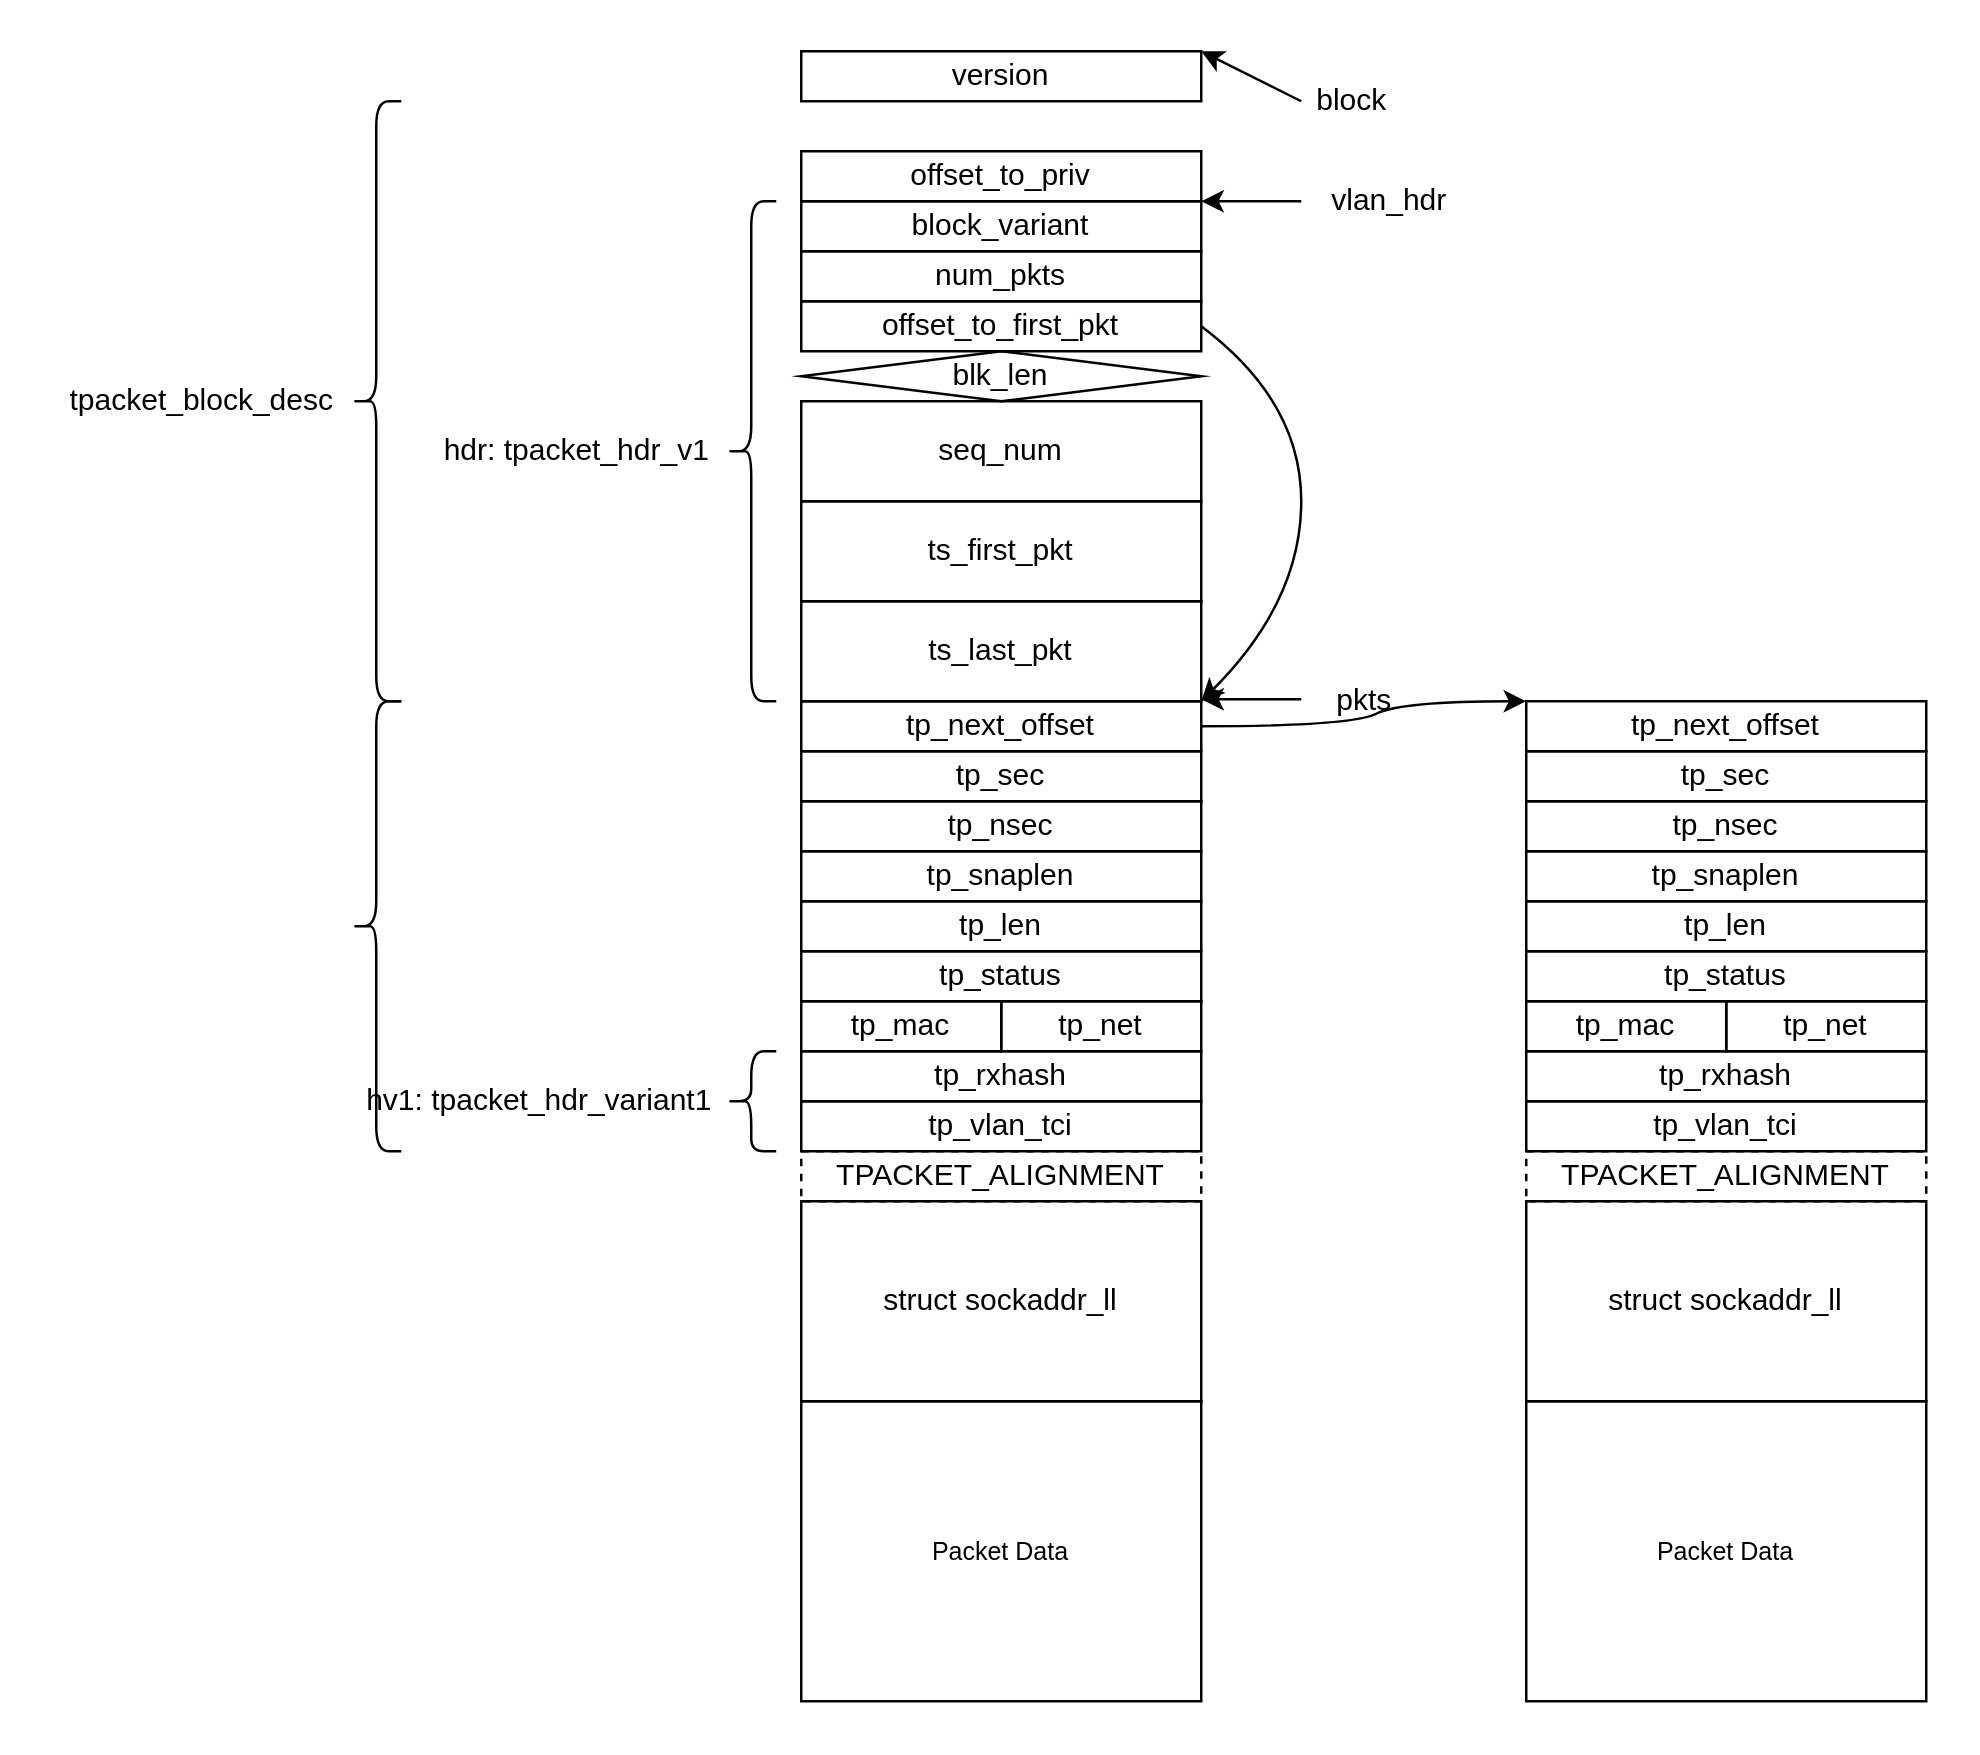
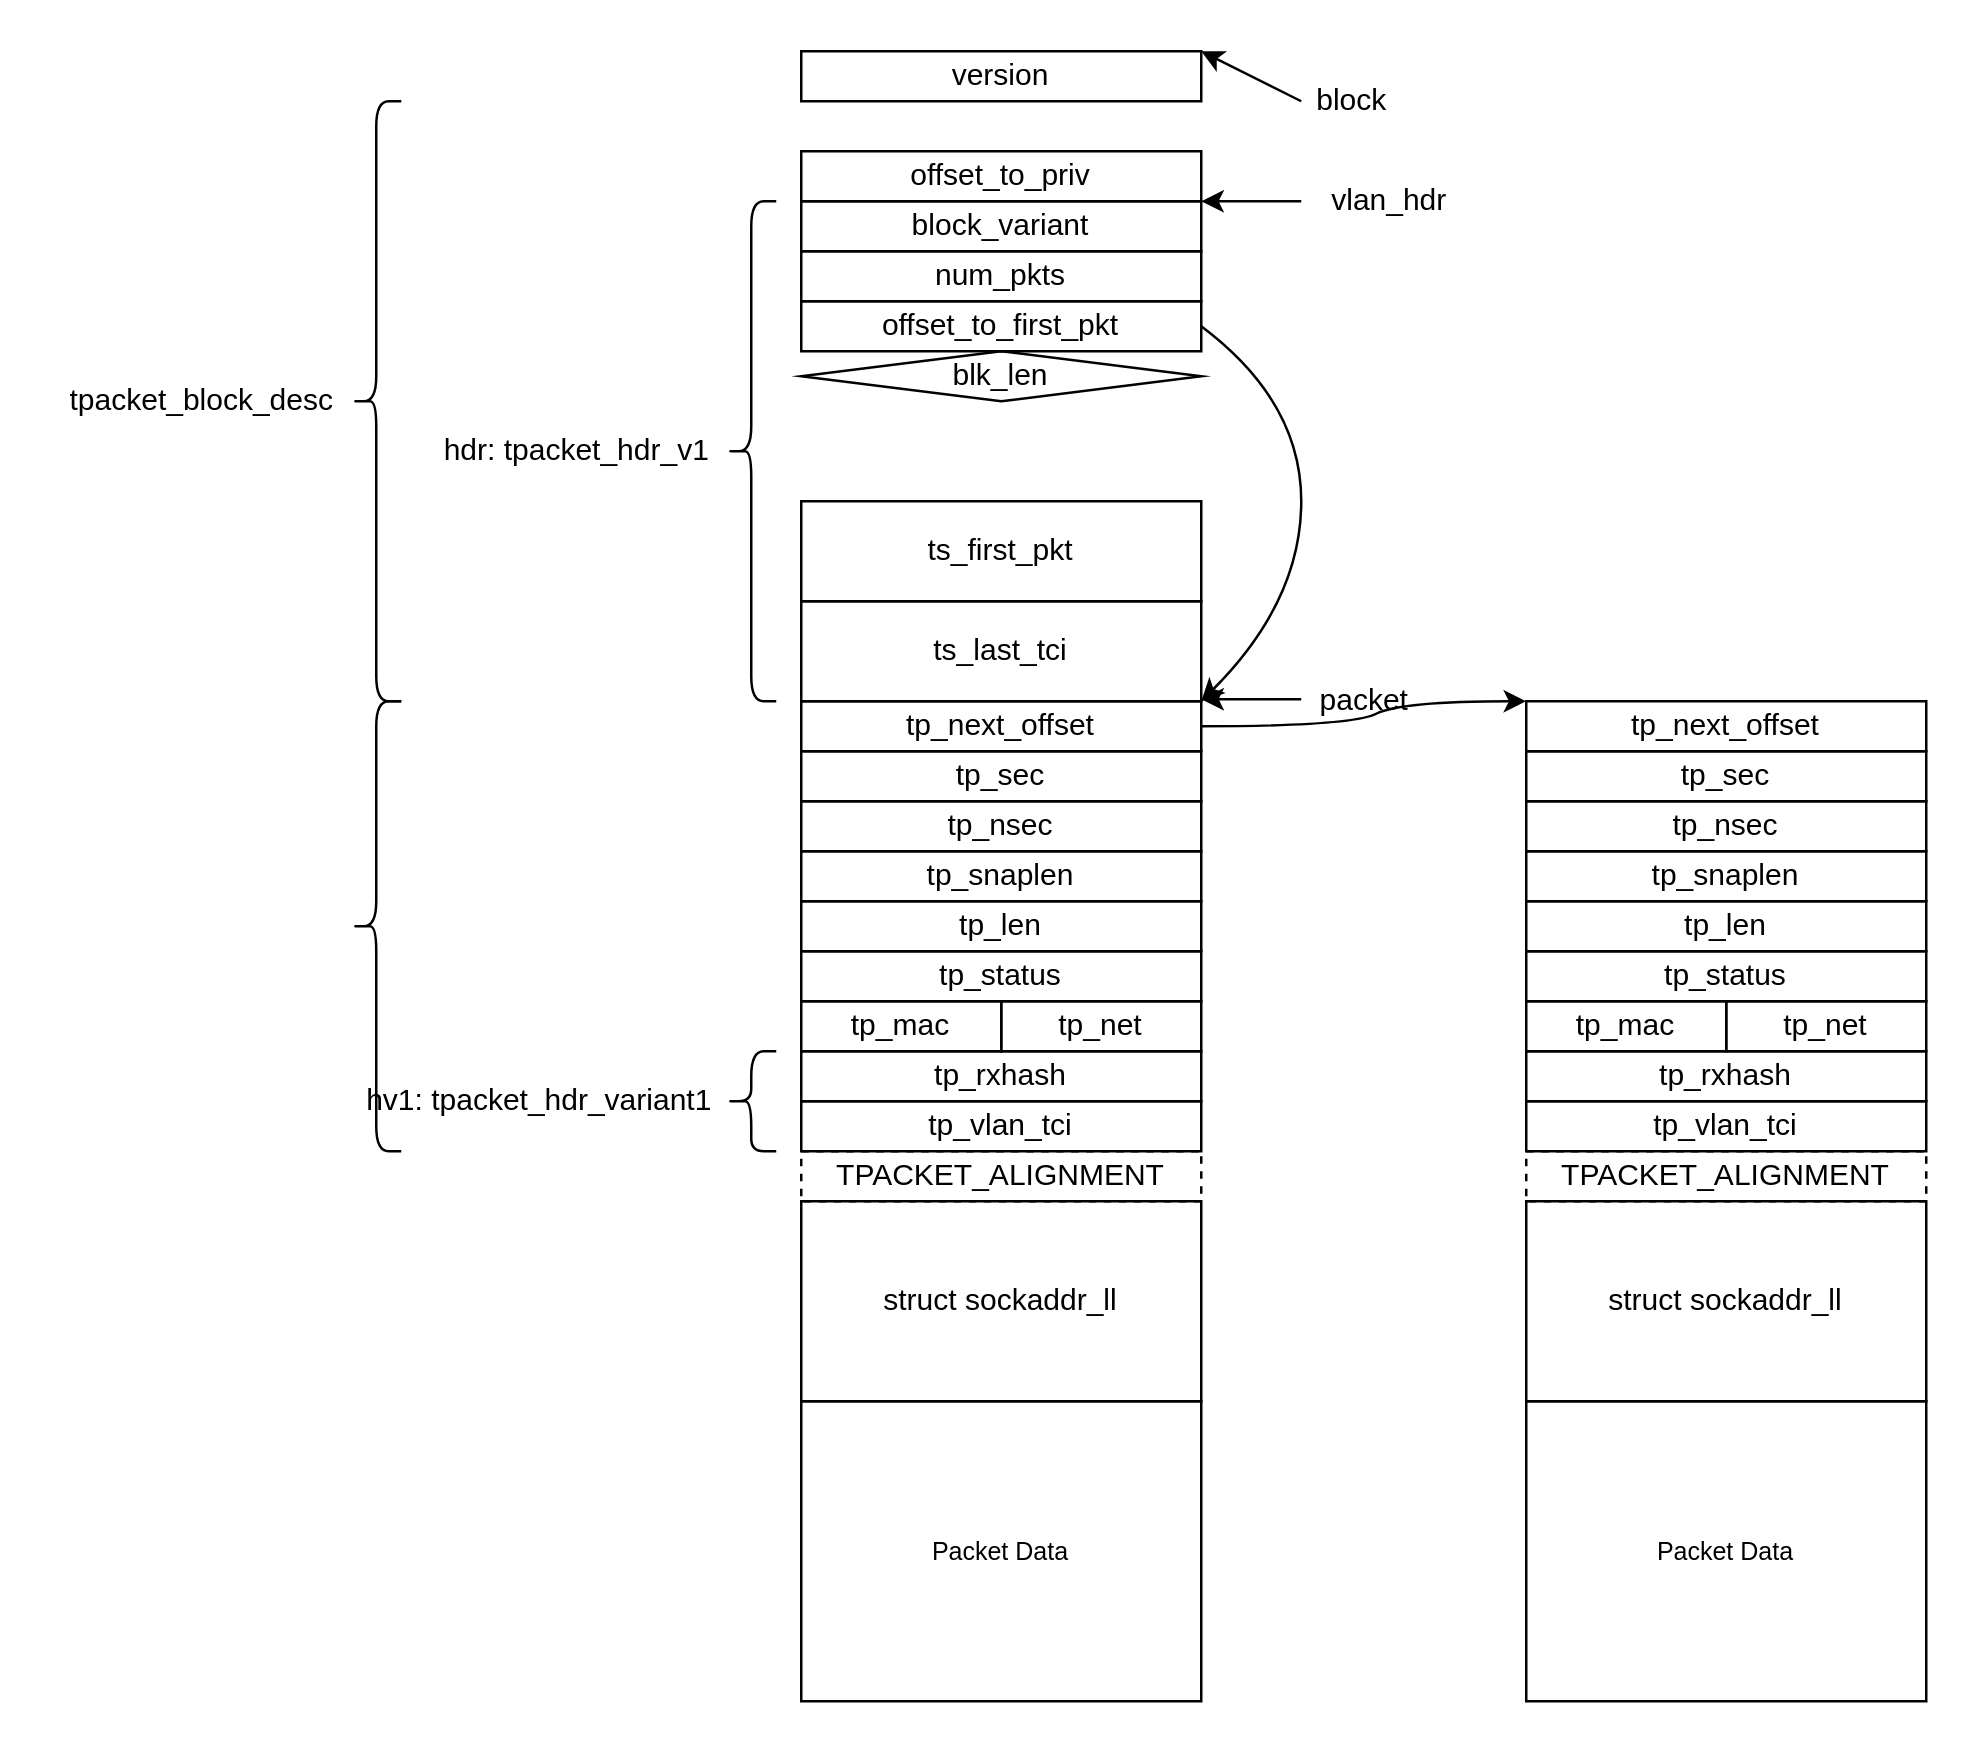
  <mxCell id="0" />
  <mxCell id="1" parent="0" />
  <mxCell id="2" value="version" style="rounded=0;whiteSpace=wrap;html=1;fillColor=none;" parent="1" vertex="1"><mxGeometry x="320" y="20" width="160" height="20" as="geometry" /></mxCell>
  <mxCell id="3" value="offset_to_priv" style="rounded=0;whiteSpace=wrap;html=1;fillColor=none;" parent="1" vertex="1"><mxGeometry x="320" y="60" width="160" height="20" as="geometry" /></mxCell>
  <mxCell id="4" value="block_variant" style="rounded=0;whiteSpace=wrap;html=1;fillColor=none;" parent="1" vertex="1"><mxGeometry x="320" y="80" width="160" height="20" as="geometry" /></mxCell>
  <mxCell id="5" value="num_pkts" style="rounded=0;whiteSpace=wrap;html=1;fillColor=none;" parent="1" vertex="1"><mxGeometry x="320" y="100" width="160" height="20" as="geometry" /></mxCell>
  <mxCell id="6" value="offset_to_first_pkt" style="rounded=0;whiteSpace=wrap;html=1;fillColor=none;" parent="1" vertex="1"><mxGeometry x="320" y="120" width="160" height="20" as="geometry" /></mxCell>
  <mxCell id="7" value="blk_len" style="rhombus;whiteSpace=wrap;html=1;fillColor=none;" parent="1" vertex="1"><mxGeometry x="320" y="140" width="160" height="20" as="geometry" /></mxCell>
- <mxCell id="8" value="seq_num" style="rounded=0;whiteSpace=wrap;html=1;fillColor=none;" parent="1" vertex="1"><mxGeometry x="320" y="160" width="160" height="40" as="geometry" /></mxCell>
  <mxCell id="9" value="ts_first_pkt" style="rounded=0;whiteSpace=wrap;html=1;fillColor=none;" parent="1" vertex="1"><mxGeometry x="320" y="200" width="160" height="40" as="geometry" /></mxCell>
- <mxCell id="10" value="ts_last_pkt" style="rounded=0;whiteSpace=wrap;html=1;fillColor=none;" parent="1" vertex="1"><mxGeometry x="320" y="240" width="160" height="40" as="geometry" /></mxCell>
+ <mxCell id="10" value="ts_last_tci" style="rounded=0;whiteSpace=wrap;html=1;fillColor=none;" parent="1" vertex="1"><mxGeometry x="320" y="240" width="160" height="40" as="geometry" /></mxCell>
  <mxCell id="11" value="" style="shape=curlyBracket;whiteSpace=wrap;html=1;rounded=1;" parent="1" vertex="1"><mxGeometry x="290" y="80" width="20" height="200" as="geometry" /></mxCell>
  <mxCell id="12" value="hdr: tpacket_hdr_v1" style="text;html=1;align=center;verticalAlign=middle;resizable=0;points=[];autosize=1;strokeColor=none;" parent="1" vertex="1"><mxGeometry x="170" y="170" width="120" height="20" as="geometry" /></mxCell>
  <mxCell id="13" value="" style="shape=curlyBracket;whiteSpace=wrap;html=1;rounded=1;" parent="1" vertex="1"><mxGeometry x="140" y="40" width="20" height="240" as="geometry" /></mxCell>
  <mxCell id="14" value="tpacket_block_desc" style="text;html=1;align=center;verticalAlign=middle;resizable=0;points=[];autosize=1;strokeColor=none;" parent="1" vertex="1"><mxGeometry x="20" y="150" width="120" height="20" as="geometry" /></mxCell>
  <mxCell id="15" value="" style="endArrow=classic;html=1;entryX=1;entryY=0;entryDx=0;entryDy=0;" parent="1" target="2" edge="1"><mxGeometry width="50" height="50" relative="1" as="geometry"><mxPoint x="520" y="40" as="sourcePoint" /><mxPoint x="590" y="10" as="targetPoint" /></mxGeometry></mxCell>
  <mxCell id="16" value="block" style="text;html=1;align=center;verticalAlign=middle;resizable=0;points=[];autosize=1;strokeColor=none;" parent="1" vertex="1"><mxGeometry x="520" y="30" width="40" height="20" as="geometry" /></mxCell>
  <mxCell id="17" value="" style="endArrow=classic;html=1;entryX=1;entryY=0;entryDx=0;entryDy=0;" parent="1" target="4" edge="1"><mxGeometry width="50" height="50" relative="1" as="geometry"><mxPoint x="520" y="80" as="sourcePoint" /><mxPoint x="540" y="120" as="targetPoint" /></mxGeometry></mxCell>
  <mxCell id="18" value="vlan_hdr" style="text;html=1;align=center;verticalAlign=middle;resizable=0;points=[];autosize=1;strokeColor=none;" parent="1" vertex="1"><mxGeometry x="520" y="70" width="70" height="20" as="geometry" /></mxCell>
  <mxCell id="19" value="tp_next_offset" style="rounded=0;whiteSpace=wrap;html=1;fillColor=none;" parent="1" vertex="1"><mxGeometry x="320" y="280" width="160" height="20" as="geometry" /></mxCell>
  <mxCell id="20" value="tp_sec" style="rounded=0;whiteSpace=wrap;html=1;fillColor=none;" parent="1" vertex="1"><mxGeometry x="320" y="300" width="160" height="20" as="geometry" /></mxCell>
  <mxCell id="21" value="tp_nsec" style="rounded=0;whiteSpace=wrap;html=1;fillColor=none;" parent="1" vertex="1"><mxGeometry x="320" y="320" width="160" height="20" as="geometry" /></mxCell>
  <mxCell id="22" value="tp_snaplen" style="rounded=0;whiteSpace=wrap;html=1;fillColor=none;" parent="1" vertex="1"><mxGeometry x="320" y="340" width="160" height="20" as="geometry" /></mxCell>
  <mxCell id="23" value="tp_len" style="rounded=0;whiteSpace=wrap;html=1;fillColor=none;" parent="1" vertex="1"><mxGeometry x="320" y="360" width="160" height="20" as="geometry" /></mxCell>
  <mxCell id="24" value="tp_status" style="rounded=0;whiteSpace=wrap;html=1;fillColor=none;" parent="1" vertex="1"><mxGeometry x="320" y="380" width="160" height="20" as="geometry" /></mxCell>
  <mxCell id="25" value="tp_mac" style="rounded=0;whiteSpace=wrap;html=1;fillColor=none;" parent="1" vertex="1"><mxGeometry x="320" y="400" width="80" height="20" as="geometry" /></mxCell>
  <mxCell id="26" value="tp_net" style="rounded=0;whiteSpace=wrap;html=1;fillColor=none;" parent="1" vertex="1"><mxGeometry x="400" y="400" width="80" height="20" as="geometry" /></mxCell>
  <mxCell id="27" value="tp_rxhash" style="rounded=0;whiteSpace=wrap;html=1;fillColor=none;" parent="1" vertex="1"><mxGeometry x="320" y="420" width="160" height="20" as="geometry" /></mxCell>
  <mxCell id="28" value="tp_vlan_tci" style="rounded=0;whiteSpace=wrap;html=1;fillColor=none;" parent="1" vertex="1"><mxGeometry x="320" y="440" width="160" height="20" as="geometry" /></mxCell>
  <mxCell id="29" value="" style="shape=curlyBracket;whiteSpace=wrap;html=1;rounded=1;" parent="1" vertex="1"><mxGeometry x="290" y="420" width="20" height="40" as="geometry" /></mxCell>
  <mxCell id="30" value="hv1: tpacket_hdr_variant1" style="text;html=1;align=center;verticalAlign=middle;resizable=0;points=[];autosize=1;strokeColor=none;" parent="1" vertex="1"><mxGeometry x="140" y="430" width="150" height="20" as="geometry" /></mxCell>
  <mxCell id="31" value="" style="shape=curlyBracket;whiteSpace=wrap;html=1;rounded=1;" parent="1" vertex="1"><mxGeometry x="140" y="280" width="20" height="180" as="geometry" /></mxCell>
  <mxCell id="32" value="" style="endArrow=classic;html=1;entryX=1;entryY=0;entryDx=0;entryDy=0;" parent="1" edge="1"><mxGeometry width="50" height="50" relative="1" as="geometry"><mxPoint x="520" y="279.17" as="sourcePoint" /><mxPoint x="480" y="279.17" as="targetPoint" /></mxGeometry></mxCell>
- <mxCell id="33" value="pkts" style="text;html=1;align=center;verticalAlign=middle;resizable=0;points=[];autosize=1;strokeColor=none;" parent="1" vertex="1"><mxGeometry x="520" y="270" width="50" height="20" as="geometry" /></mxCell>
+ <mxCell id="33" value="packet" style="text;html=1;align=center;verticalAlign=middle;resizable=0;points=[];autosize=1;strokeColor=none;" parent="1" vertex="1"><mxGeometry x="520" y="270" width="50" height="20" as="geometry" /></mxCell>
  <mxCell id="34" value="&lt;font style=&quot;font-size: 12px&quot;&gt;TPACKET_ALIGNMENT&lt;/font&gt;" style="rounded=0;whiteSpace=wrap;html=1;fontFamily=Helvetica;fontSize=10;dashed=1;fillColor=none;" parent="1" vertex="1"><mxGeometry x="320" y="460" width="160" height="20" as="geometry" /></mxCell>
  <mxCell id="35" value="&lt;font style=&quot;font-size: 12px&quot;&gt;struct sockaddr_ll&lt;/font&gt;" style="rounded=0;whiteSpace=wrap;html=1;fontFamily=Helvetica;fontSize=10;fillColor=none;" parent="1" vertex="1"><mxGeometry x="320" y="480" width="160" height="80" as="geometry" /></mxCell>
  <mxCell id="36" value="Packet Data" style="rounded=0;whiteSpace=wrap;html=1;fontFamily=Helvetica;fontSize=10;fillColor=none;" parent="1" vertex="1"><mxGeometry x="320" y="560" width="160" height="120" as="geometry" /></mxCell>
  <mxCell id="37" value="tp_next_offset" style="rounded=0;whiteSpace=wrap;html=1;fillColor=none;" parent="1" vertex="1"><mxGeometry x="610" y="280" width="160" height="20" as="geometry" /></mxCell>
  <mxCell id="38" value="tp_sec" style="rounded=0;whiteSpace=wrap;html=1;fillColor=none;" parent="1" vertex="1"><mxGeometry x="610" y="300" width="160" height="20" as="geometry" /></mxCell>
  <mxCell id="39" value="tp_nsec" style="rounded=0;whiteSpace=wrap;html=1;fillColor=none;" parent="1" vertex="1"><mxGeometry x="610" y="320" width="160" height="20" as="geometry" /></mxCell>
  <mxCell id="40" value="tp_snaplen" style="rounded=0;whiteSpace=wrap;html=1;fillColor=none;" parent="1" vertex="1"><mxGeometry x="610" y="340" width="160" height="20" as="geometry" /></mxCell>
  <mxCell id="41" value="tp_len" style="rounded=0;whiteSpace=wrap;html=1;fillColor=none;" parent="1" vertex="1"><mxGeometry x="610" y="360" width="160" height="20" as="geometry" /></mxCell>
  <mxCell id="42" value="tp_status" style="rounded=0;whiteSpace=wrap;html=1;fillColor=none;" parent="1" vertex="1"><mxGeometry x="610" y="380" width="160" height="20" as="geometry" /></mxCell>
  <mxCell id="43" value="tp_mac" style="rounded=0;whiteSpace=wrap;html=1;fillColor=none;" parent="1" vertex="1"><mxGeometry x="610" y="400" width="80" height="20" as="geometry" /></mxCell>
  <mxCell id="44" value="tp_net" style="rounded=0;whiteSpace=wrap;html=1;fillColor=none;" parent="1" vertex="1"><mxGeometry x="690" y="400" width="80" height="20" as="geometry" /></mxCell>
  <mxCell id="45" value="tp_rxhash" style="rounded=0;whiteSpace=wrap;html=1;fillColor=none;" parent="1" vertex="1"><mxGeometry x="610" y="420" width="160" height="20" as="geometry" /></mxCell>
  <mxCell id="46" value="tp_vlan_tci" style="rounded=0;whiteSpace=wrap;html=1;fillColor=none;" parent="1" vertex="1"><mxGeometry x="610" y="440" width="160" height="20" as="geometry" /></mxCell>
  <mxCell id="47" value="&lt;font style=&quot;font-size: 12px&quot;&gt;TPACKET_ALIGNMENT&lt;/font&gt;" style="rounded=0;whiteSpace=wrap;html=1;fontFamily=Helvetica;fontSize=10;dashed=1;fillColor=none;" parent="1" vertex="1"><mxGeometry x="610" y="460" width="160" height="20" as="geometry" /></mxCell>
  <mxCell id="48" value="&lt;font style=&quot;font-size: 12px&quot;&gt;struct sockaddr_ll&lt;/font&gt;" style="rounded=0;whiteSpace=wrap;html=1;fontFamily=Helvetica;fontSize=10;fillColor=none;" parent="1" vertex="1"><mxGeometry x="610" y="480" width="160" height="80" as="geometry" /></mxCell>
  <mxCell id="49" value="Packet Data" style="rounded=0;whiteSpace=wrap;html=1;fontFamily=Helvetica;fontSize=10;fillColor=none;" parent="1" vertex="1"><mxGeometry x="610" y="560" width="160" height="120" as="geometry" /></mxCell>
  <mxCell id="50" value="" style="curved=1;endArrow=classic;html=1;fontFamily=Helvetica;fontSize=10;entryX=0;entryY=0;entryDx=0;entryDy=0;exitX=1;exitY=0.5;exitDx=0;exitDy=0;" parent="1" source="19" target="37" edge="1"><mxGeometry width="50" height="50" relative="1" as="geometry"><mxPoint x="520" y="330" as="sourcePoint" /><mxPoint x="570" y="280" as="targetPoint" /><Array as="points"><mxPoint x="540" y="290" /><mxPoint x="560" y="280" /></Array></mxGeometry></mxCell>
  <mxCell id="51" value="" style="curved=1;endArrow=classic;html=1;fontFamily=Helvetica;fontSize=10;exitX=1;exitY=0.5;exitDx=0;exitDy=0;" parent="1" source="6" edge="1"><mxGeometry width="50" height="50" relative="1" as="geometry"><mxPoint x="540" y="230" as="sourcePoint" /><mxPoint x="480" y="280" as="targetPoint" /><Array as="points"><mxPoint x="520" y="160" /><mxPoint x="520" y="240" /></Array></mxGeometry></mxCell>
